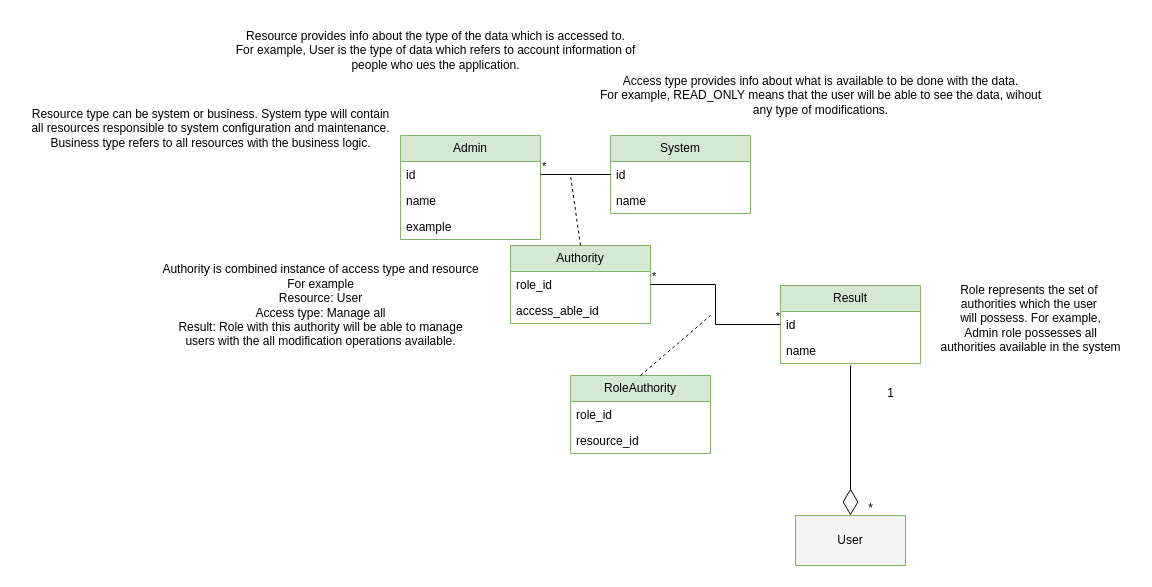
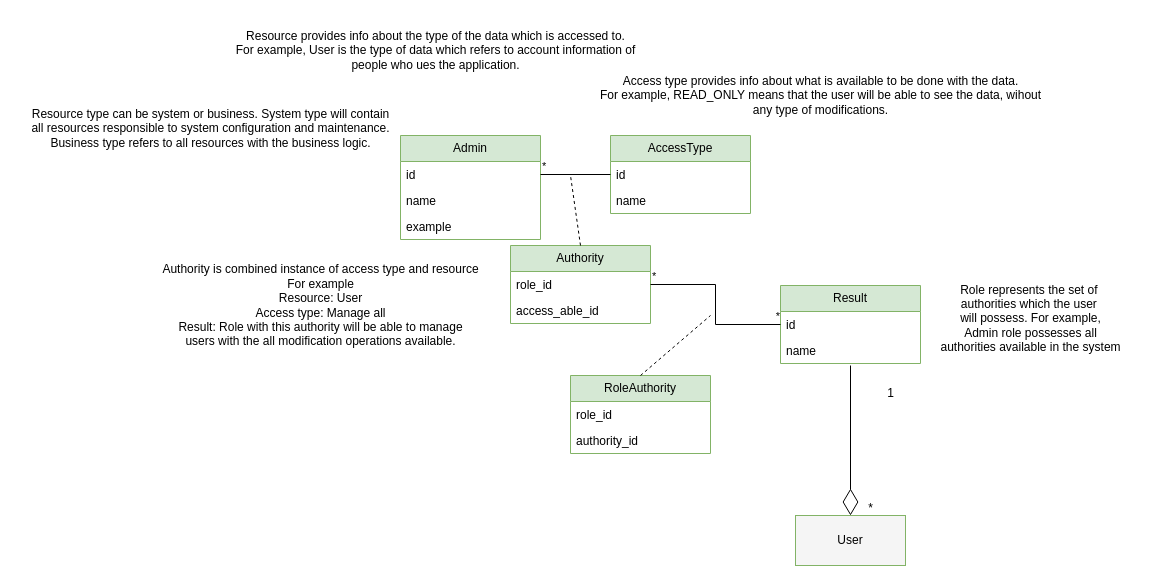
  <mxCell id="0" />
  <mxCell id="1" parent="0" />
  <mxCell id="2" value="User" style="html=1;whiteSpace=wrap;fillColor=#f5f5f5;strokeColor=#82b366;" parent="1" vertex="1"><mxGeometry x="795" y="515" width="110" height="50" as="geometry" /></mxCell>
  <mxCell id="3" value="Admin" style="swimlane;fontStyle=0;childLayout=stackLayout;horizontal=1;startSize=26;fillColor=#d5e8d4;horizontalStack=0;resizeParent=1;resizeParentMax=0;resizeLast=0;collapsible=1;marginBottom=0;whiteSpace=wrap;html=1;strokeColor=#82b366;" parent="1" vertex="1"><mxGeometry x="400" y="135" width="140" height="104" as="geometry" /></mxCell>
  <mxCell id="4" value="id" style="text;strokeColor=none;fillColor=none;align=left;verticalAlign=top;spacingLeft=4;spacingRight=4;overflow=hidden;rotatable=0;points=[[0,0.5],[1,0.5]];portConstraint=eastwest;whiteSpace=wrap;html=1;" parent="3" vertex="1"><mxGeometry y="26" width="140" height="26" as="geometry" /></mxCell>
  <mxCell id="5" value="name" style="text;strokeColor=none;fillColor=none;align=left;verticalAlign=top;spacingLeft=4;spacingRight=4;overflow=hidden;rotatable=0;points=[[0,0.5],[1,0.5]];portConstraint=eastwest;whiteSpace=wrap;html=1;" parent="3" vertex="1"><mxGeometry y="52" width="140" height="26" as="geometry" /></mxCell>
  <mxCell id="6" value="example" style="text;strokeColor=none;fillColor=none;align=left;verticalAlign=top;spacingLeft=4;spacingRight=4;overflow=hidden;rotatable=0;points=[[0,0.5],[1,0.5]];portConstraint=eastwest;whiteSpace=wrap;html=1;" vertex="1" parent="3"><mxGeometry y="78" width="140" height="26" as="geometry" /></mxCell>
  <mxCell id="7" value="Result" style="swimlane;fontStyle=0;childLayout=stackLayout;horizontal=1;startSize=26;fillColor=#d5e8d4;horizontalStack=0;resizeParent=1;resizeParentMax=0;resizeLast=0;collapsible=1;marginBottom=0;whiteSpace=wrap;html=1;strokeColor=#82b366;" parent="1" vertex="1"><mxGeometry x="780" y="285" width="140" height="78" as="geometry" /></mxCell>
  <mxCell id="8" value="id" style="text;strokeColor=none;fillColor=none;align=left;verticalAlign=top;spacingLeft=4;spacingRight=4;overflow=hidden;rotatable=0;points=[[0,0.5],[1,0.5]];portConstraint=eastwest;whiteSpace=wrap;html=1;" parent="7" vertex="1"><mxGeometry y="26" width="140" height="26" as="geometry" /></mxCell>
  <mxCell id="9" value="name" style="text;strokeColor=none;fillColor=none;align=left;verticalAlign=top;spacingLeft=4;spacingRight=4;overflow=hidden;rotatable=0;points=[[0,0.5],[1,0.5]];portConstraint=eastwest;whiteSpace=wrap;html=1;" parent="7" vertex="1"><mxGeometry y="52" width="140" height="26" as="geometry" /></mxCell>
- <mxCell id="10" value="System" style="swimlane;fontStyle=0;childLayout=stackLayout;horizontal=1;startSize=26;fillColor=#d5e8d4;horizontalStack=0;resizeParent=1;resizeParentMax=0;resizeLast=0;collapsible=1;marginBottom=0;whiteSpace=wrap;html=1;strokeColor=#82b366;" parent="1" vertex="1"><mxGeometry x="610" y="135" width="140" height="78" as="geometry" /></mxCell>
+ <mxCell id="10" value="AccessType" style="swimlane;fontStyle=0;childLayout=stackLayout;horizontal=1;startSize=26;fillColor=#d5e8d4;horizontalStack=0;resizeParent=1;resizeParentMax=0;resizeLast=0;collapsible=1;marginBottom=0;whiteSpace=wrap;html=1;strokeColor=#82b366;" parent="1" vertex="1"><mxGeometry x="610" y="135" width="140" height="78" as="geometry" /></mxCell>
  <mxCell id="11" value="id" style="text;strokeColor=none;fillColor=none;align=left;verticalAlign=top;spacingLeft=4;spacingRight=4;overflow=hidden;rotatable=0;points=[[0,0.5],[1,0.5]];portConstraint=eastwest;whiteSpace=wrap;html=1;" parent="10" vertex="1"><mxGeometry y="26" width="140" height="26" as="geometry" /></mxCell>
  <mxCell id="12" value="name" style="text;strokeColor=none;fillColor=none;align=left;verticalAlign=top;spacingLeft=4;spacingRight=4;overflow=hidden;rotatable=0;points=[[0,0.5],[1,0.5]];portConstraint=eastwest;whiteSpace=wrap;html=1;" parent="10" vertex="1"><mxGeometry y="52" width="140" height="26" as="geometry" /></mxCell>
  <mxCell id="13" value="Authority" style="swimlane;fontStyle=0;childLayout=stackLayout;horizontal=1;startSize=26;fillColor=#d5e8d4;horizontalStack=0;resizeParent=1;resizeParentMax=0;resizeLast=0;collapsible=1;marginBottom=0;whiteSpace=wrap;html=1;strokeColor=#82b366;" parent="1" vertex="1"><mxGeometry x="510" y="245" width="140" height="78" as="geometry" /></mxCell>
  <mxCell id="14" value="role_id" style="text;align=left;verticalAlign=top;spacingLeft=4;spacingRight=4;overflow=hidden;rotatable=0;points=[[0,0.5],[1,0.5]];portConstraint=eastwest;whiteSpace=wrap;html=1;" parent="13" vertex="1"><mxGeometry y="26" width="140" height="26" as="geometry" /></mxCell>
  <mxCell id="15" value="access_able_id" style="text;strokeColor=none;fillColor=none;align=left;verticalAlign=top;spacingLeft=4;spacingRight=4;overflow=hidden;rotatable=0;points=[[0,0.5],[1,0.5]];portConstraint=eastwest;whiteSpace=wrap;html=1;" parent="13" vertex="1"><mxGeometry y="52" width="140" height="26" as="geometry" /></mxCell>
  <mxCell id="16" value="" style="endArrow=none;dashed=1;html=1;rounded=0;exitX=0.5;exitY=0;exitDx=0;exitDy=0;" parent="1" source="13" edge="1"><mxGeometry width="50" height="50" relative="1" as="geometry"><mxPoint x="610" y="315" as="sourcePoint" /><mxPoint x="570" y="175" as="targetPoint" /></mxGeometry></mxCell>
  <mxCell id="17" value="" style="endArrow=none;html=1;edgeStyle=orthogonalEdgeStyle;rounded=0;exitX=1;exitY=0.5;exitDx=0;exitDy=0;entryX=0;entryY=0.5;entryDx=0;entryDy=0;" parent="1" source="4" target="11" edge="1"><mxGeometry relative="1" as="geometry"><mxPoint x="460" y="59" as="sourcePoint" /><mxPoint x="620" y="59" as="targetPoint" /></mxGeometry></mxCell>
  <mxCell id="18" value="*" style="edgeLabel;resizable=0;html=1;align=left;verticalAlign=bottom;" parent="17" connectable="0" vertex="1"><mxGeometry x="-1" relative="1" as="geometry" /></mxCell>
  <mxCell id="19" value="RoleAuthority" style="swimlane;fontStyle=0;childLayout=stackLayout;horizontal=1;startSize=26;fillColor=#d5e8d4;horizontalStack=0;resizeParent=1;resizeParentMax=0;resizeLast=0;collapsible=1;marginBottom=0;whiteSpace=wrap;html=1;strokeColor=#82b366;" parent="1" vertex="1"><mxGeometry x="570" y="375" width="140" height="78" as="geometry" /></mxCell>
  <mxCell id="20" value="role_id" style="text;strokeColor=none;fillColor=none;align=left;verticalAlign=top;spacingLeft=4;spacingRight=4;overflow=hidden;rotatable=0;points=[[0,0.5],[1,0.5]];portConstraint=eastwest;whiteSpace=wrap;html=1;" parent="19" vertex="1"><mxGeometry y="26" width="140" height="26" as="geometry" /></mxCell>
- <mxCell id="21" value="resource_id" style="text;strokeColor=none;fillColor=none;align=left;verticalAlign=top;spacingLeft=4;spacingRight=4;overflow=hidden;rotatable=0;points=[[0,0.5],[1,0.5]];portConstraint=eastwest;whiteSpace=wrap;html=1;" parent="19" vertex="1"><mxGeometry y="52" width="140" height="26" as="geometry" /></mxCell>
+ <mxCell id="21" value="authority_id" style="text;strokeColor=none;fillColor=none;align=left;verticalAlign=top;spacingLeft=4;spacingRight=4;overflow=hidden;rotatable=0;points=[[0,0.5],[1,0.5]];portConstraint=eastwest;whiteSpace=wrap;html=1;" parent="19" vertex="1"><mxGeometry y="52" width="140" height="26" as="geometry" /></mxCell>
  <mxCell id="22" value="" style="endArrow=none;html=1;edgeStyle=orthogonalEdgeStyle;rounded=0;entryX=0;entryY=0.5;entryDx=0;entryDy=0;exitX=1;exitY=0.5;exitDx=0;exitDy=0;" parent="1" source="14" target="8" edge="1"><mxGeometry relative="1" as="geometry"><mxPoint x="550" y="295" as="sourcePoint" /><mxPoint x="710" y="295" as="targetPoint" /></mxGeometry></mxCell>
  <mxCell id="23" value="*" style="edgeLabel;resizable=0;html=1;align=left;verticalAlign=bottom;" parent="22" connectable="0" vertex="1"><mxGeometry x="-1" relative="1" as="geometry" /></mxCell>
  <mxCell id="24" value="*" style="edgeLabel;resizable=0;html=1;align=right;verticalAlign=bottom;" parent="22" connectable="0" vertex="1"><mxGeometry x="1" relative="1" as="geometry" /></mxCell>
  <mxCell id="25" value="" style="endArrow=none;dashed=1;html=1;rounded=0;exitX=0.5;exitY=0;exitDx=0;exitDy=0;" parent="1" source="19" edge="1"><mxGeometry width="50" height="50" relative="1" as="geometry"><mxPoint x="590" y="255" as="sourcePoint" /><mxPoint x="710" y="315" as="targetPoint" /></mxGeometry></mxCell>
  <mxCell id="26" value="" style="endArrow=diamondThin;endFill=0;endSize=24;html=1;rounded=0;entryX=0.5;entryY=0;entryDx=0;entryDy=0;exitX=0.5;exitY=1.077;exitDx=0;exitDy=0;exitPerimeter=0;" parent="1" source="9" target="2" edge="1"><mxGeometry width="160" relative="1" as="geometry"><mxPoint x="850" y="375" as="sourcePoint" /><mxPoint x="710" y="535" as="targetPoint" /></mxGeometry></mxCell>
  <mxCell id="27" value="*" style="text;html=1;align=center;verticalAlign=middle;resizable=0;points=[];autosize=1;strokeColor=none;fillColor=none;" parent="1" vertex="1"><mxGeometry x="855" y="493" width="30" height="30" as="geometry" /></mxCell>
  <mxCell id="28" value="1" style="text;html=1;align=center;verticalAlign=middle;resizable=0;points=[];autosize=1;strokeColor=none;fillColor=none;" parent="1" vertex="1"><mxGeometry x="875" y="378" width="30" height="30" as="geometry" /></mxCell>
  <mxCell id="29" value="Resource provides info about the type of the data which is accessed to.&lt;br&gt;For example, User is the type of data which refers to account information of&lt;br&gt;people who ues the application." style="text;html=1;align=center;verticalAlign=middle;resizable=0;points=[];autosize=1;strokeColor=none;fillColor=none;" vertex="1" parent="1"><mxGeometry x="225" y="20" width="420" height="60" as="geometry" /></mxCell>
  <mxCell id="30" value="Access type provides info about what is available to be done with the data.&lt;br&gt;For example, READ_ONLY means that the user will be able to see the data, wihout &lt;br&gt;any type of modifications." style="text;html=1;align=center;verticalAlign=middle;resizable=0;points=[];autosize=1;strokeColor=none;fillColor=none;" vertex="1" parent="1"><mxGeometry x="590" y="65" width="460" height="60" as="geometry" /></mxCell>
  <mxCell id="31" value="Authority is combined instance of access type and resource&lt;br&gt;For example&lt;br&gt;Resource: User&lt;br&gt;Access type: Manage all&lt;br&gt;Result: Role with this authority will be able to manage&lt;br&gt;users with the all modification operations available." style="text;html=1;align=center;verticalAlign=middle;resizable=0;points=[];autosize=1;strokeColor=none;fillColor=none;" vertex="1" parent="1"><mxGeometry x="150" y="255" width="340" height="100" as="geometry" /></mxCell>
  <mxCell id="32" value="Role represents the set of&amp;nbsp;&lt;br&gt;authorities which the user&amp;nbsp;&lt;br&gt;will possess. For example,&lt;br&gt;Admin role possesses all&lt;br&gt;authorities available in the system" style="text;html=1;align=center;verticalAlign=middle;resizable=0;points=[];autosize=1;strokeColor=none;fillColor=none;" vertex="1" parent="1"><mxGeometry x="930" y="273" width="200" height="90" as="geometry" /></mxCell>
  <mxCell id="33" value="Resource type can be system or business. System type will contain&lt;br&gt;all resources responsible to system configuration and maintenance.&lt;br&gt;Business type refers to all resources with the business logic." style="text;html=1;align=center;verticalAlign=middle;resizable=0;points=[];autosize=1;strokeColor=none;fillColor=none;" vertex="1" parent="1"><mxGeometry x="20" y="98" width="380" height="60" as="geometry" /></mxCell>
